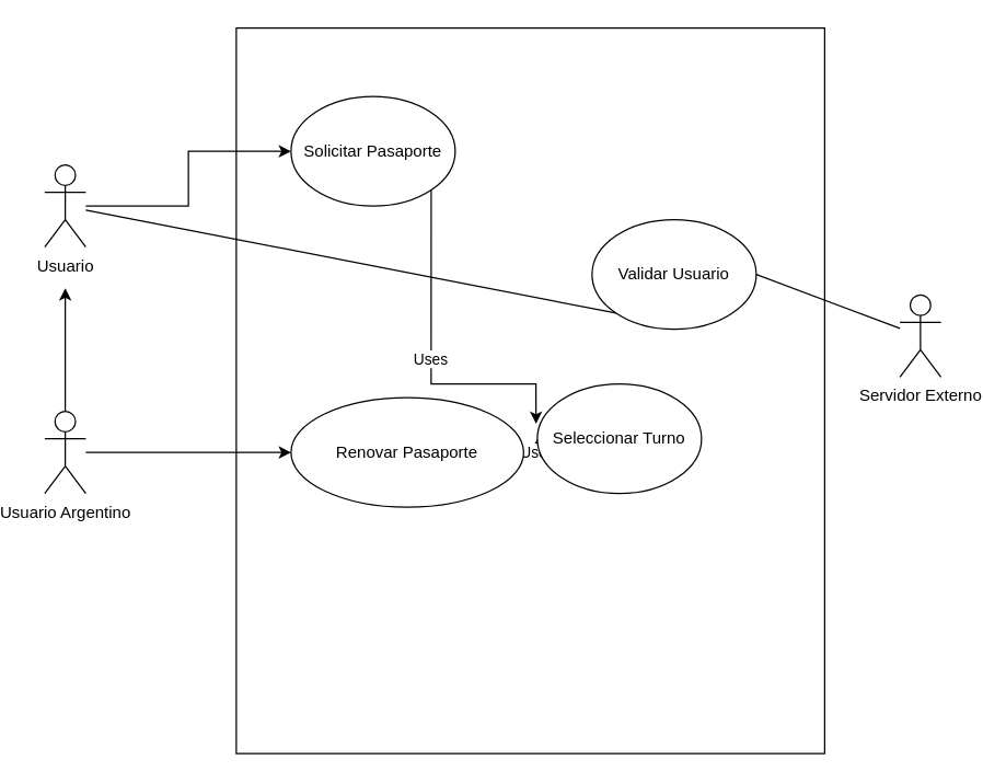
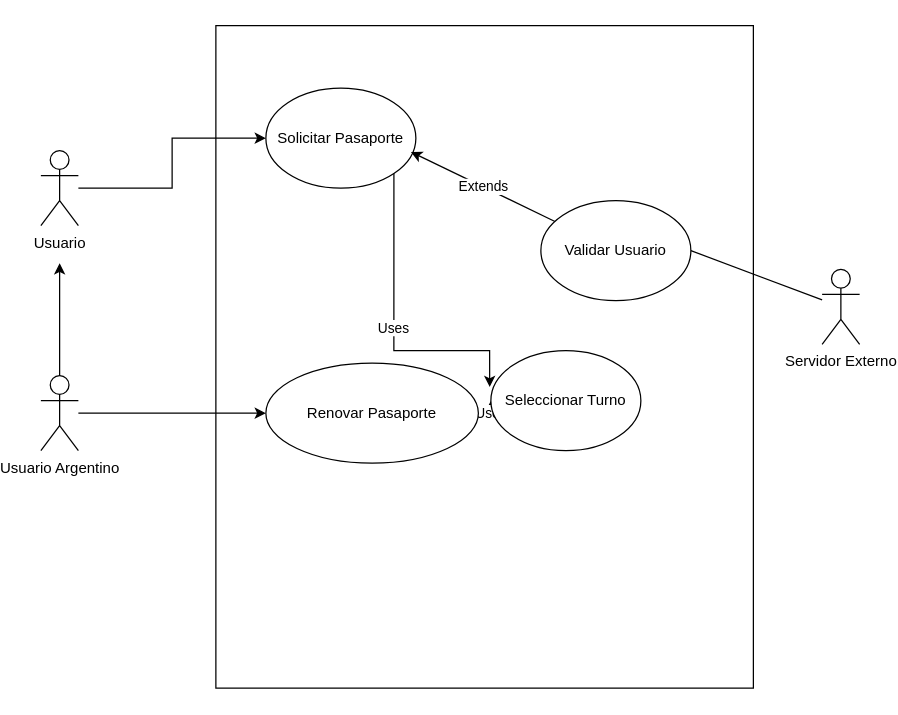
  <mxCell id="0" />
  <mxCell id="1" parent="0" />
  <mxCell id="2" value="" style="rounded=0;whiteSpace=wrap;html=1;" vertex="1" parent="1"><mxGeometry x="160" y="20" width="430" height="530" as="geometry" /></mxCell>
  <mxCell id="3" value="Solicitar Pasaporte" style="ellipse;whiteSpace=wrap;html=1;" vertex="1" parent="1"><mxGeometry x="200" y="70" width="120" height="80" as="geometry" /></mxCell>
  <mxCell id="4" value="Uses" style="edgeStyle=orthogonalEdgeStyle;rounded=0;orthogonalLoop=1;jettySize=auto;html=1;exitX=1;exitY=0.5;exitDx=0;exitDy=0;entryX=0;entryY=0.5;entryDx=0;entryDy=0;" edge="1" parent="1" source="5" target="16"><mxGeometry relative="1" as="geometry" /></mxCell>
  <mxCell id="5" value="Renovar Pasaporte" style="ellipse;whiteSpace=wrap;html=1;" vertex="1" parent="1"><mxGeometry x="200" y="290" width="170" height="80" as="geometry" /></mxCell>
  <mxCell id="6" style="edgeStyle=orthogonalEdgeStyle;rounded=0;orthogonalLoop=1;jettySize=auto;html=1;" edge="1" parent="1" source="7" target="3"><mxGeometry relative="1" as="geometry" /></mxCell>
  <mxCell id="7" value="Usuario" style="shape=umlActor;verticalLabelPosition=bottom;verticalAlign=top;html=1;outlineConnect=0;" vertex="1" parent="1"><mxGeometry x="20" y="120" width="30" height="60" as="geometry" /></mxCell>
  <mxCell id="8" style="edgeStyle=orthogonalEdgeStyle;rounded=0;orthogonalLoop=1;jettySize=auto;html=1;entryX=0;entryY=0.5;entryDx=0;entryDy=0;" edge="1" parent="1" source="9" target="5"><mxGeometry relative="1" as="geometry" /></mxCell>
  <mxCell id="9" value="Usuario Argentino" style="shape=umlActor;verticalLabelPosition=bottom;verticalAlign=top;html=1;outlineConnect=0;" vertex="1" parent="1"><mxGeometry x="20" y="300" width="30" height="60" as="geometry" /></mxCell>
  <mxCell id="10" value="" style="endArrow=classic;html=1;rounded=0;exitX=0.5;exitY=0;exitDx=0;exitDy=0;exitPerimeter=0;" edge="1" parent="1" source="9"><mxGeometry width="50" height="50" relative="1" as="geometry"><mxPoint x="340" y="320" as="sourcePoint" /><mxPoint x="35" y="210" as="targetPoint" /></mxGeometry></mxCell>
  <mxCell id="11" value="Servidor Externo" style="shape=umlActor;verticalLabelPosition=bottom;verticalAlign=top;html=1;outlineConnect=0;" vertex="1" parent="1"><mxGeometry x="645" y="215" width="30" height="60" as="geometry" /></mxCell>
  <mxCell id="12" value="Validar Usuario" style="ellipse;whiteSpace=wrap;html=1;" vertex="1" parent="1"><mxGeometry x="420" y="160" width="120" height="80" as="geometry" /></mxCell>
- <mxCell id="14" value="" style="endArrow=none;html=1;rounded=0;entryX=0;entryY=1;entryDx=0;entryDy=0;endFill=0;" edge="1" parent="1" source="7" target="12"><mxGeometry width="50" height="50" relative="1" as="geometry"><mxPoint x="340" y="320" as="sourcePoint" /><mxPoint x="390" y="270" as="targetPoint" /></mxGeometry></mxCell>
+ <mxCell id="13" value="Extends" style="endArrow=classic;html=1;rounded=0;entryX=0.967;entryY=0.638;entryDx=0;entryDy=0;entryPerimeter=0;" edge="1" parent="1" source="12" target="3"><mxGeometry width="50" height="50" relative="1" as="geometry"><mxPoint x="340" y="320" as="sourcePoint" /><mxPoint x="390" y="270" as="targetPoint" /></mxGeometry></mxCell>
  <mxCell id="15" value="" style="endArrow=none;html=1;rounded=0;endFill=0;exitX=1;exitY=0.5;exitDx=0;exitDy=0;" edge="1" parent="1" source="12" target="11"><mxGeometry width="50" height="50" relative="1" as="geometry"><mxPoint x="60" y="163" as="sourcePoint" /><mxPoint x="448" y="238" as="targetPoint" /></mxGeometry></mxCell>
  <mxCell id="16" value="Seleccionar Turno" style="ellipse;whiteSpace=wrap;html=1;" vertex="1" parent="1"><mxGeometry x="380" y="280" width="120" height="80" as="geometry" /></mxCell>
  <mxCell id="17" value="Uses" style="edgeStyle=orthogonalEdgeStyle;rounded=0;orthogonalLoop=1;jettySize=auto;html=1;exitX=1;exitY=1;exitDx=0;exitDy=0;entryX=-0.008;entryY=0.363;entryDx=0;entryDy=0;entryPerimeter=0;" edge="1" parent="1" source="3" target="16"><mxGeometry relative="1" as="geometry"><Array as="points"><mxPoint x="302" y="280" /><mxPoint x="379" y="280" /></Array></mxGeometry></mxCell>
